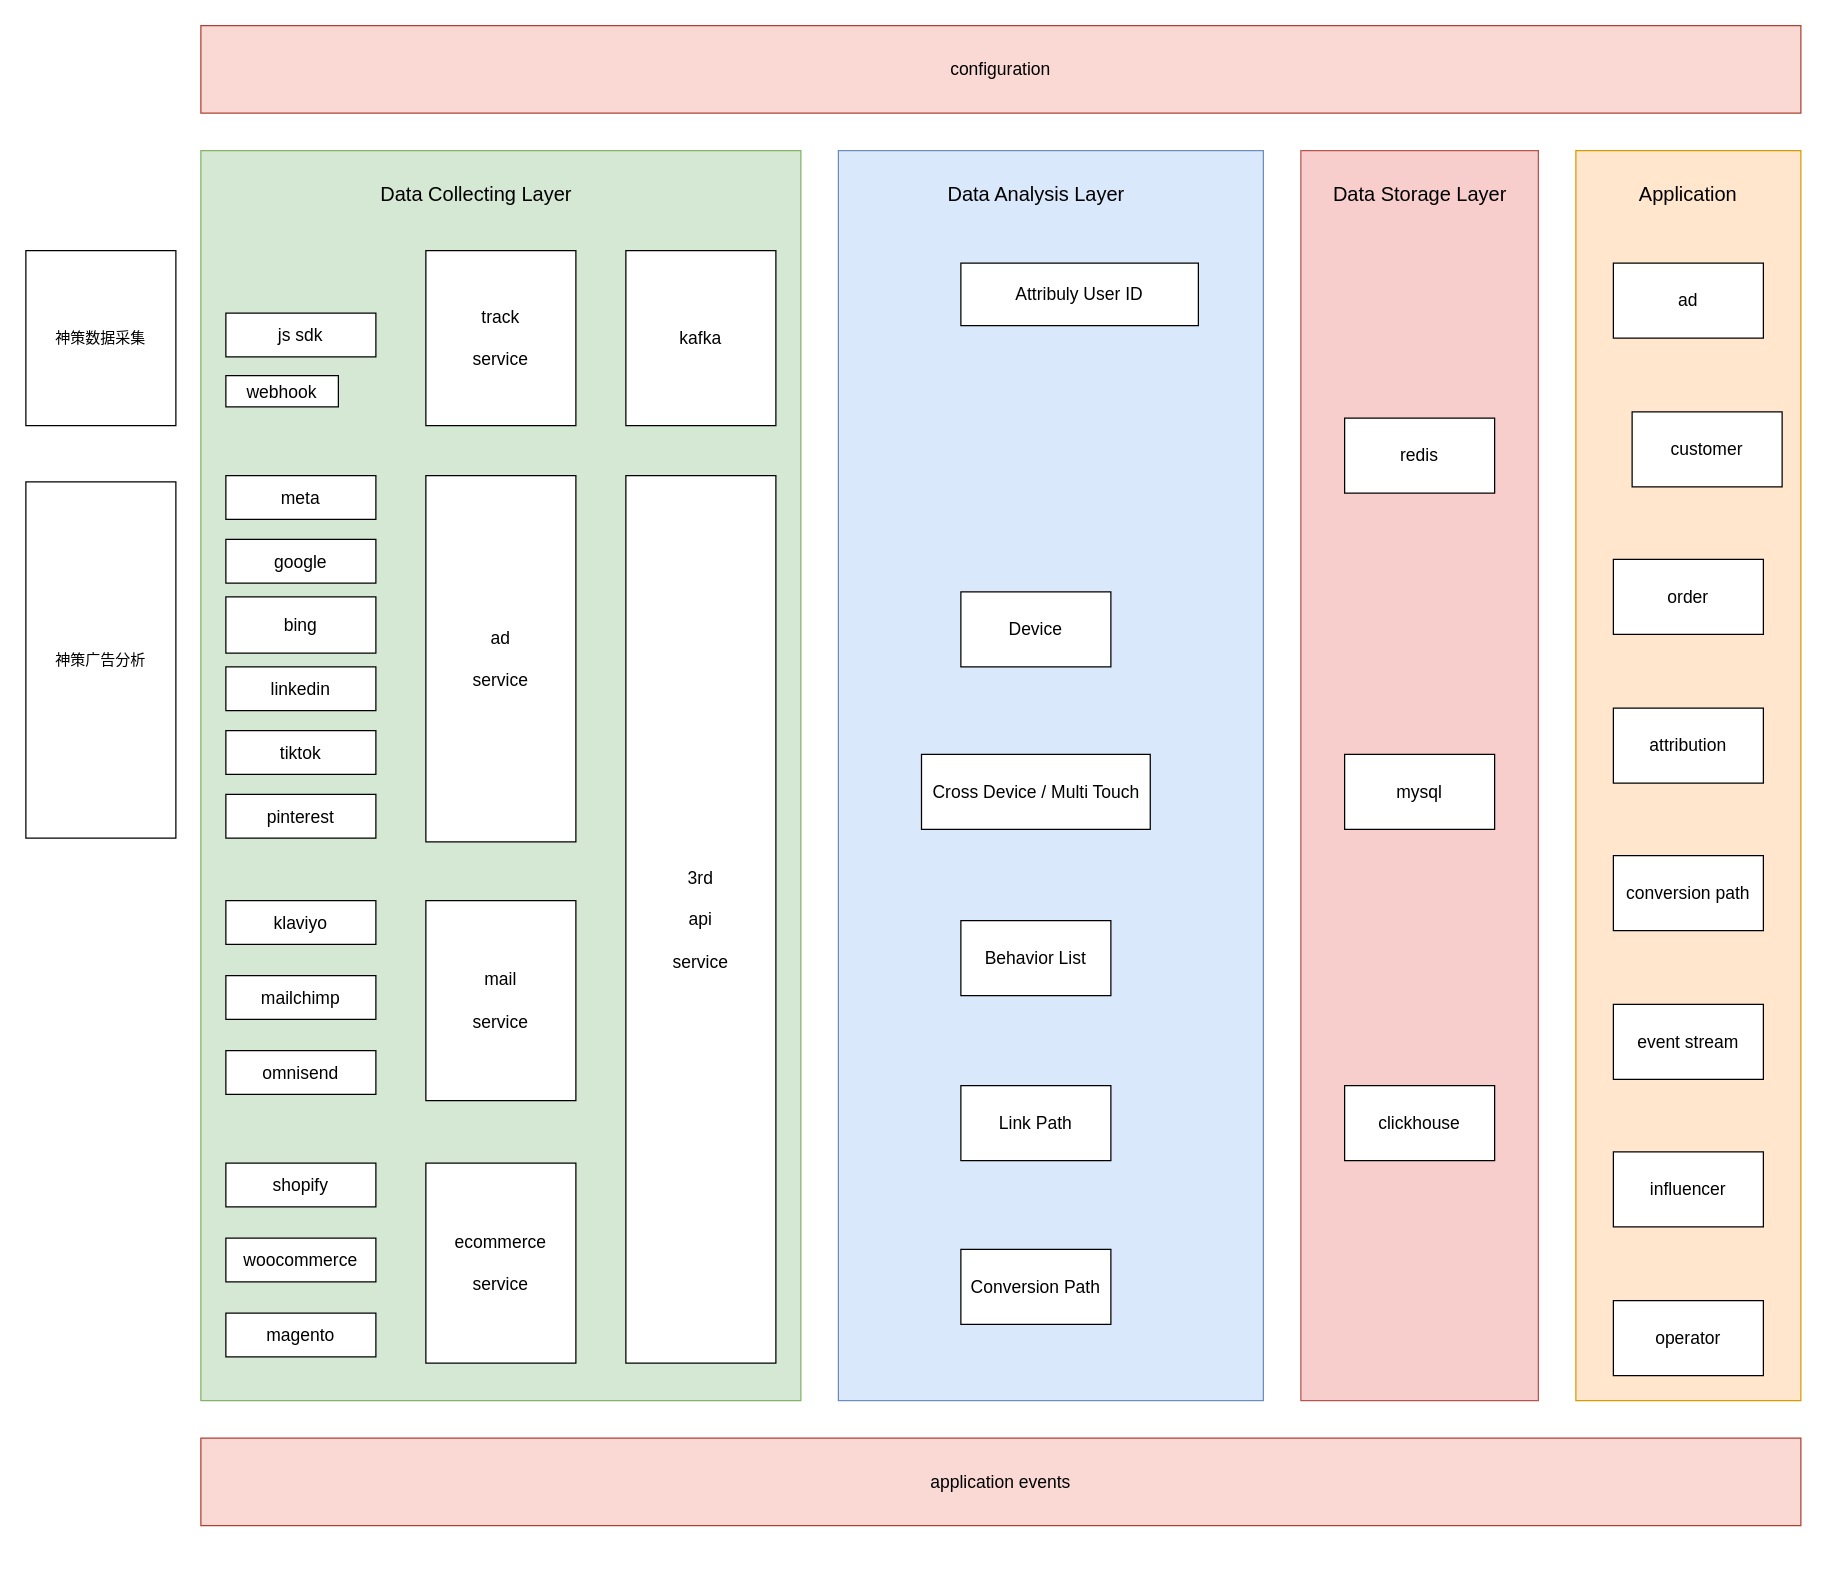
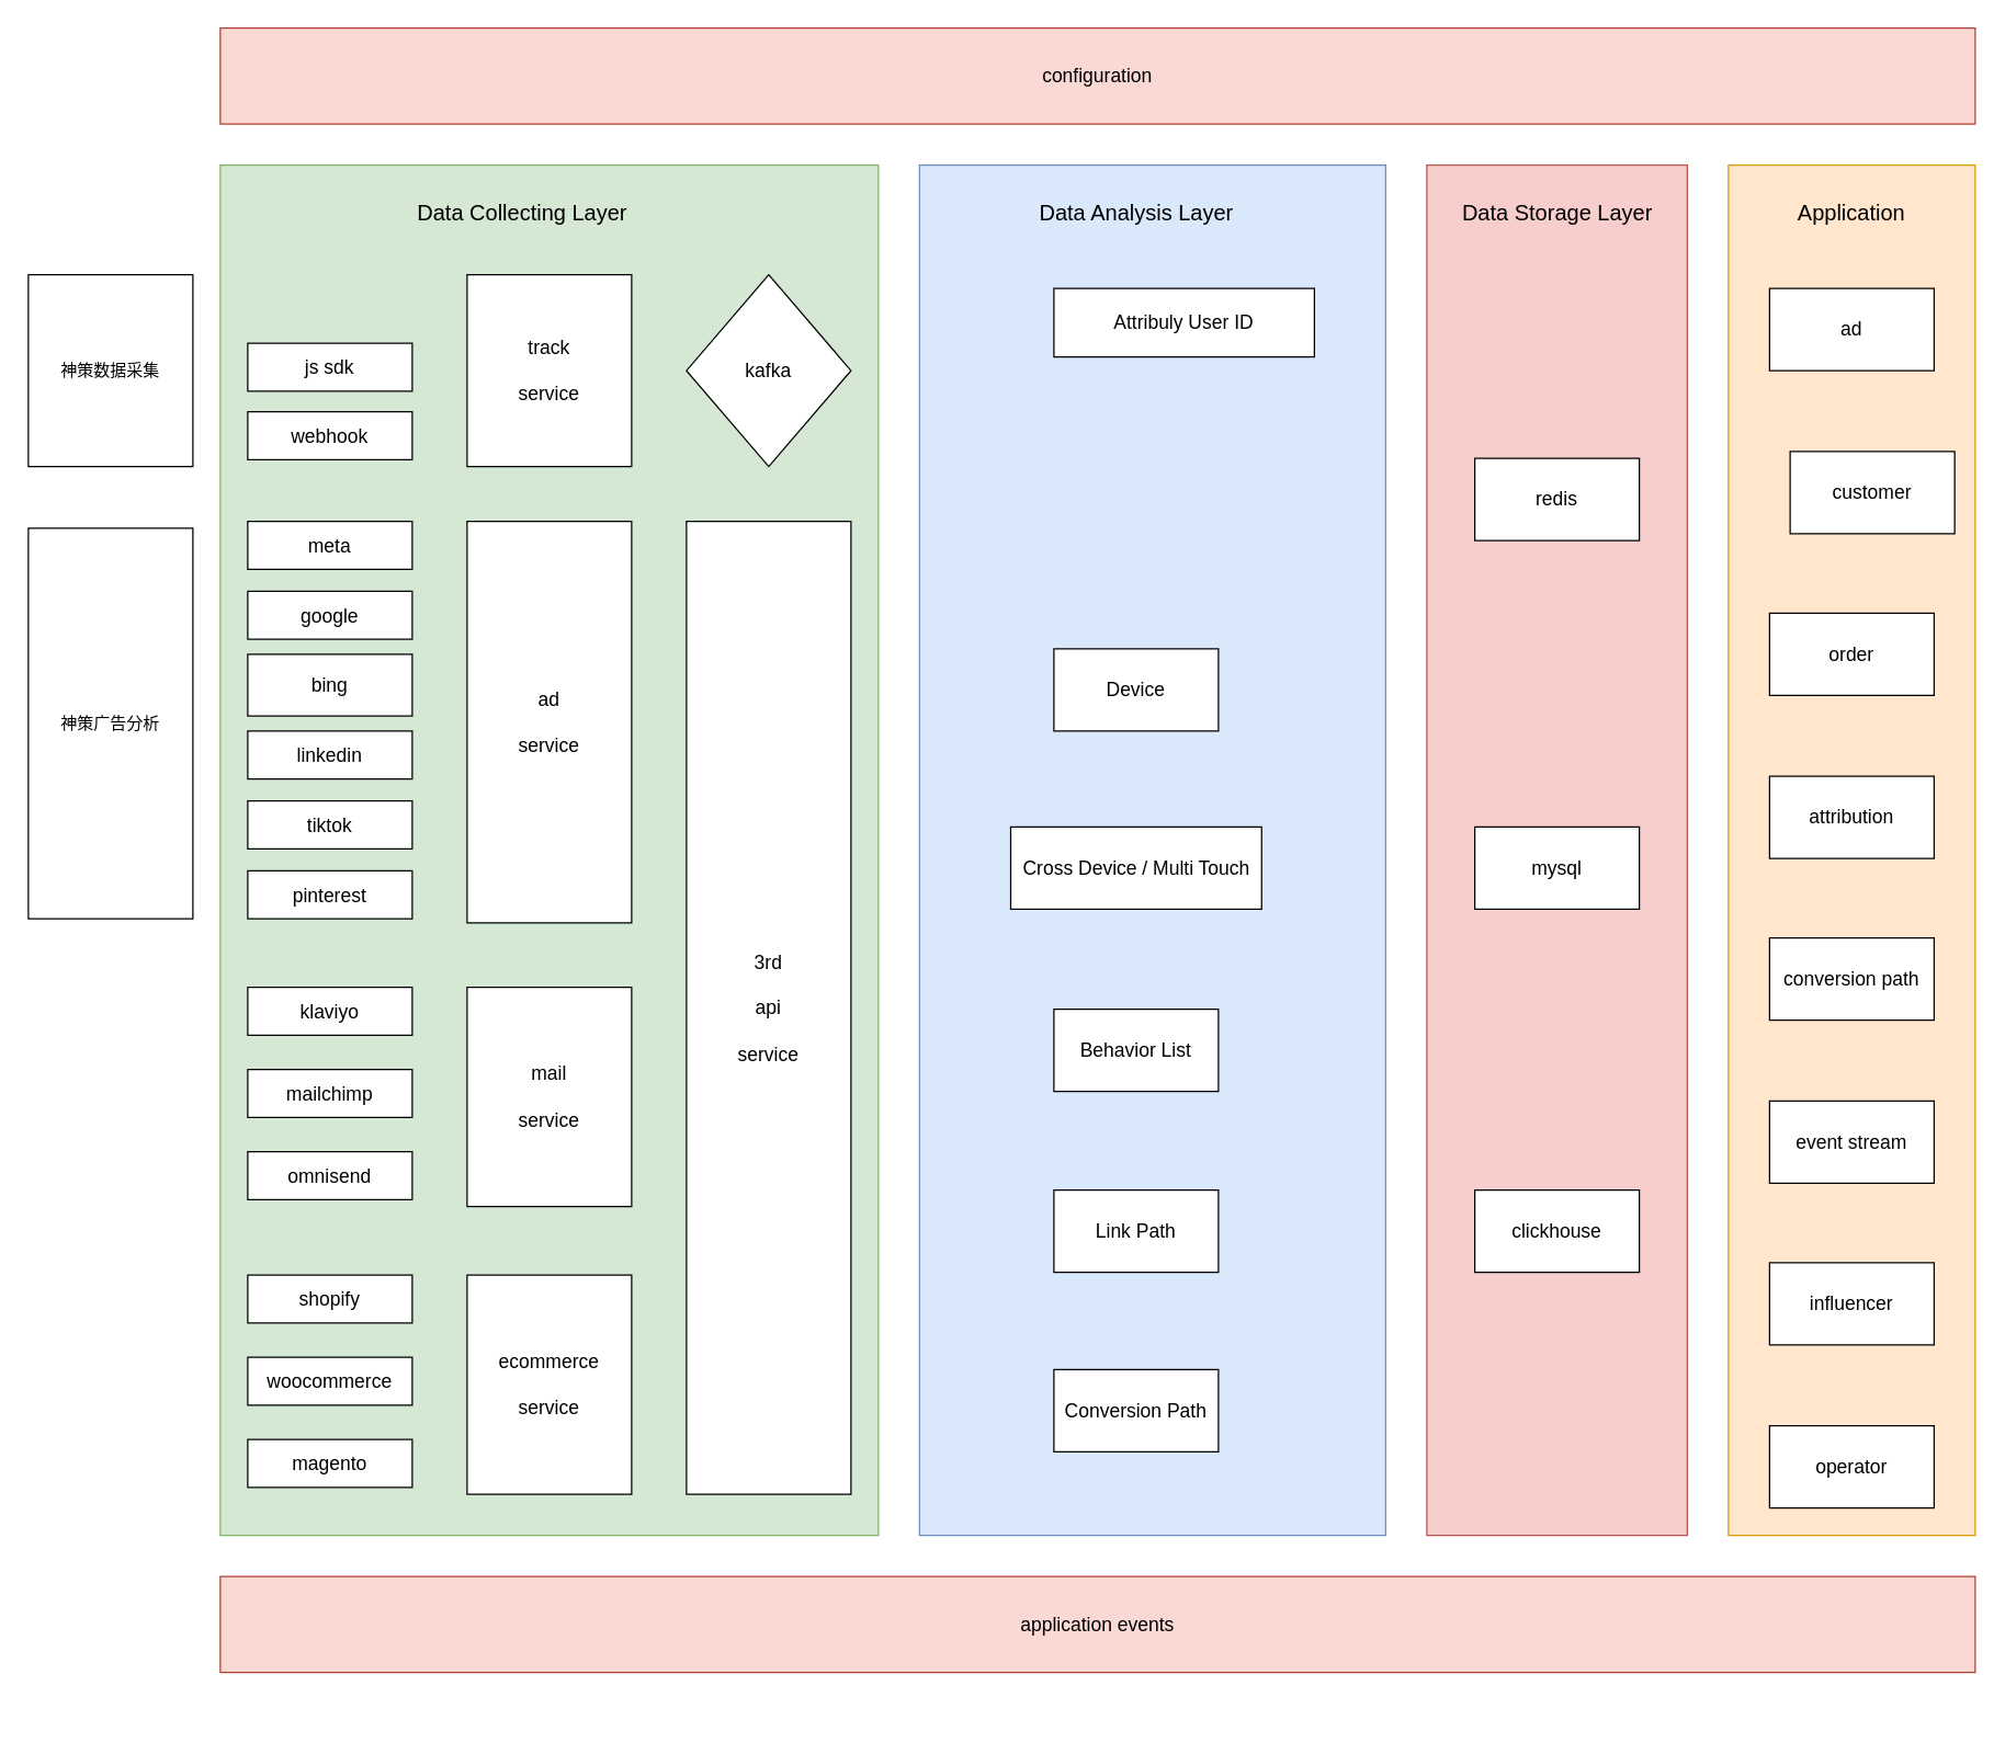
  <mxCell id="0" />
  <mxCell id="1" parent="0" />
  <mxCell id="2" value="" style="rounded=0;whiteSpace=wrap;html=1;fontSize=14;fillColor=#dae8fc;strokeColor=#6c8ebf;" parent="1" vertex="1"><mxGeometry x="670" y="120" width="340" height="1000" as="geometry" /></mxCell>
  <mxCell id="3" value="" style="rounded=0;whiteSpace=wrap;html=1;fontSize=14;fillColor=#f8cecc;strokeColor=#b85450;" parent="1" vertex="1"><mxGeometry x="1040" y="120" width="190" height="1000" as="geometry" /></mxCell>
  <mxCell id="4" value="Data Analysis Layer" style="text;html=1;strokeColor=none;fillColor=none;align=center;verticalAlign=middle;whiteSpace=wrap;rounded=0;fontSize=16;" parent="1" vertex="1"><mxGeometry x="755.5" y="140" width="145" height="30" as="geometry" /></mxCell>
  <mxCell id="5" value="Data Storage Layer" style="text;html=1;strokeColor=none;fillColor=none;align=center;verticalAlign=middle;whiteSpace=wrap;rounded=0;fontSize=16;" parent="1" vertex="1"><mxGeometry x="1057.5" y="140" width="155" height="30" as="geometry" /></mxCell>
  <mxCell id="6" value="redis" style="rounded=0;whiteSpace=wrap;html=1;fontSize=14;" parent="1" vertex="1"><mxGeometry x="1075" y="334" width="120" height="60" as="geometry" /></mxCell>
  <mxCell id="7" value="application events" style="rounded=0;whiteSpace=wrap;html=1;fontSize=14;fillColor=#fad9d5;strokeColor=#ae4132;" parent="1" vertex="1"><mxGeometry x="160" y="1150" width="1280" height="70" as="geometry" /></mxCell>
  <mxCell id="8" value="mysql" style="rounded=0;whiteSpace=wrap;html=1;fontSize=14;" parent="1" vertex="1"><mxGeometry x="1075" y="603" width="120" height="60" as="geometry" /></mxCell>
  <mxCell id="9" value="clickhouse" style="rounded=0;whiteSpace=wrap;html=1;fontSize=14;" parent="1" vertex="1"><mxGeometry x="1075" y="868" width="120" height="60" as="geometry" /></mxCell>
  <mxCell id="10" value="" style="rounded=0;whiteSpace=wrap;html=1;fontSize=14;fillColor=#ffe6cc;strokeColor=#d79b00;" parent="1" vertex="1"><mxGeometry x="1260" y="120" width="180" height="1000" as="geometry" /></mxCell>
  <mxCell id="11" value="Application" style="text;html=1;strokeColor=none;fillColor=none;align=center;verticalAlign=middle;whiteSpace=wrap;rounded=0;fontSize=16;" parent="1" vertex="1"><mxGeometry x="1320" y="140" width="60" height="30" as="geometry" /></mxCell>
  <mxCell id="12" value="ad" style="rounded=0;whiteSpace=wrap;html=1;fontSize=14;" parent="1" vertex="1"><mxGeometry x="1290" y="210" width="120" height="60" as="geometry" /></mxCell>
  <mxCell id="13" value="customer" style="rounded=0;whiteSpace=wrap;html=1;fontSize=14;" parent="1" vertex="1"><mxGeometry x="1305" y="329" width="120" height="60" as="geometry" /></mxCell>
  <mxCell id="14" value="order" style="rounded=0;whiteSpace=wrap;html=1;fontSize=14;" parent="1" vertex="1"><mxGeometry x="1290" y="447" width="120" height="60" as="geometry" /></mxCell>
  <mxCell id="15" value="attribution" style="rounded=0;whiteSpace=wrap;html=1;fontSize=14;" parent="1" vertex="1"><mxGeometry x="1290" y="566" width="120" height="60" as="geometry" /></mxCell>
  <mxCell id="16" value="conversion path" style="rounded=0;whiteSpace=wrap;html=1;fontSize=14;" parent="1" vertex="1"><mxGeometry x="1290" y="684" width="120" height="60" as="geometry" /></mxCell>
  <mxCell id="17" value="event stream" style="rounded=0;whiteSpace=wrap;html=1;fontSize=14;" parent="1" vertex="1"><mxGeometry x="1290" y="803" width="120" height="60" as="geometry" /></mxCell>
  <mxCell id="18" value="influencer" style="rounded=0;whiteSpace=wrap;html=1;fontSize=14;" parent="1" vertex="1"><mxGeometry x="1290" y="921" width="120" height="60" as="geometry" /></mxCell>
  <mxCell id="19" value="operator" style="rounded=0;whiteSpace=wrap;html=1;fontSize=14;" parent="1" vertex="1"><mxGeometry x="1290" y="1040" width="120" height="60" as="geometry" /></mxCell>
  <mxCell id="20" value="" style="group" parent="1" vertex="1" connectable="0"><mxGeometry x="160" y="120" width="480" height="1130" as="geometry" /></mxCell>
  <mxCell id="21" value="" style="rounded=0;whiteSpace=wrap;html=1;fontSize=14;fillColor=#d5e8d4;strokeColor=#82b366;" parent="20" vertex="1"><mxGeometry width="480" height="1000" as="geometry" /></mxCell>
  <mxCell id="22" value="js sdk" style="rounded=0;whiteSpace=wrap;html=1;fontSize=14;" parent="20" vertex="1"><mxGeometry x="20" y="130" width="120" height="35" as="geometry" /></mxCell>
- <mxCell id="23" value="webhook" style="rounded=0;whiteSpace=wrap;html=1;fontSize=14;" parent="20" vertex="1"><mxGeometry x="20" y="180" width="90" height="25" as="geometry" /></mxCell>
+ <mxCell id="23" value="webhook" style="rounded=0;whiteSpace=wrap;html=1;fontSize=14;" parent="20" vertex="1"><mxGeometry x="20" y="180" width="120" height="35" as="geometry" /></mxCell>
  <mxCell id="24" value="track&lt;br style=&quot;font-size: 14px;&quot;&gt;&lt;br style=&quot;font-size: 14px;&quot;&gt;service" style="rounded=0;whiteSpace=wrap;html=1;fontSize=14;" parent="20" vertex="1"><mxGeometry x="180" y="80" width="120" height="140" as="geometry" /></mxCell>
- <mxCell id="25" value="kafka" style="rounded=0;whiteSpace=wrap;html=1;fontSize=14;" parent="20" vertex="1"><mxGeometry x="340" y="80" width="120" height="140" as="geometry" /></mxCell>
+ <mxCell id="25" value="kafka" style="rhombus;whiteSpace=wrap;html=1;fontSize=14;" parent="20" vertex="1"><mxGeometry x="340" y="80" width="120" height="140" as="geometry" /></mxCell>
  <mxCell id="26" value="meta" style="rounded=0;whiteSpace=wrap;html=1;fontSize=14;" parent="20" vertex="1"><mxGeometry x="20" y="260" width="120" height="35" as="geometry" /></mxCell>
  <mxCell id="27" value="google" style="rounded=0;whiteSpace=wrap;html=1;fontSize=14;" parent="20" vertex="1"><mxGeometry x="20" y="311" width="120" height="35" as="geometry" /></mxCell>
  <mxCell id="28" value="bing" style="rounded=0;whiteSpace=wrap;html=1;fontSize=14;" parent="20" vertex="1"><mxGeometry x="20" y="357" width="120" height="45" as="geometry" /></mxCell>
  <mxCell id="29" value="linkedin" style="rounded=0;whiteSpace=wrap;html=1;fontSize=14;" parent="20" vertex="1"><mxGeometry x="20" y="413" width="120" height="35" as="geometry" /></mxCell>
  <mxCell id="30" value="tiktok" style="rounded=0;whiteSpace=wrap;html=1;fontSize=14;" parent="20" vertex="1"><mxGeometry x="20" y="464" width="120" height="35" as="geometry" /></mxCell>
  <mxCell id="31" value="pinterest" style="rounded=0;whiteSpace=wrap;html=1;fontSize=14;" parent="20" vertex="1"><mxGeometry x="20" y="515" width="120" height="35" as="geometry" /></mxCell>
  <mxCell id="32" value="klaviyo" style="rounded=0;whiteSpace=wrap;html=1;fontSize=14;" parent="20" vertex="1"><mxGeometry x="20" y="600" width="120" height="35" as="geometry" /></mxCell>
  <mxCell id="33" value="mailchimp" style="rounded=0;whiteSpace=wrap;html=1;fontSize=14;" parent="20" vertex="1"><mxGeometry x="20" y="660" width="120" height="35" as="geometry" /></mxCell>
  <mxCell id="34" value="omnisend" style="rounded=0;whiteSpace=wrap;html=1;fontSize=14;" parent="20" vertex="1"><mxGeometry x="20" y="720" width="120" height="35" as="geometry" /></mxCell>
  <mxCell id="35" value="shopify" style="rounded=0;whiteSpace=wrap;html=1;fontSize=14;" parent="20" vertex="1"><mxGeometry x="20" y="810" width="120" height="35" as="geometry" /></mxCell>
  <mxCell id="36" value="woocommerce" style="rounded=0;whiteSpace=wrap;html=1;fontSize=14;" parent="20" vertex="1"><mxGeometry x="20" y="870" width="120" height="35" as="geometry" /></mxCell>
  <mxCell id="37" value="magento" style="rounded=0;whiteSpace=wrap;html=1;fontSize=14;" parent="20" vertex="1"><mxGeometry x="20" y="930" width="120" height="35" as="geometry" /></mxCell>
  <mxCell id="38" value="ad&lt;br style=&quot;font-size: 14px;&quot;&gt;&lt;br style=&quot;font-size: 14px;&quot;&gt;service" style="rounded=0;whiteSpace=wrap;html=1;fontSize=14;" parent="20" vertex="1"><mxGeometry x="180" y="260" width="120" height="293" as="geometry" /></mxCell>
  <mxCell id="39" value="mail&lt;br style=&quot;font-size: 14px;&quot;&gt;&lt;br style=&quot;font-size: 14px;&quot;&gt;service" style="rounded=0;whiteSpace=wrap;html=1;fontSize=14;" parent="20" vertex="1"><mxGeometry x="180" y="600" width="120" height="160" as="geometry" /></mxCell>
  <mxCell id="40" value="ecommerce&lt;br style=&quot;font-size: 14px;&quot;&gt;&lt;br style=&quot;font-size: 14px;&quot;&gt;service" style="rounded=0;whiteSpace=wrap;html=1;fontSize=14;" parent="20" vertex="1"><mxGeometry x="180" y="810" width="120" height="160" as="geometry" /></mxCell>
  <mxCell id="41" value="3rd&lt;br style=&quot;font-size: 14px;&quot;&gt;&lt;br style=&quot;font-size: 14px;&quot;&gt;api&lt;br style=&quot;font-size: 14px;&quot;&gt;&lt;br style=&quot;font-size: 14px;&quot;&gt;service" style="rounded=0;whiteSpace=wrap;html=1;fontSize=14;" parent="20" vertex="1"><mxGeometry x="340" y="260" width="120" height="710" as="geometry" /></mxCell>
  <mxCell id="42" value="Data Collecting Layer" style="text;html=1;align=center;verticalAlign=middle;resizable=0;points=[];autosize=1;strokeColor=none;fillColor=none;fontSize=16;" parent="20" vertex="1"><mxGeometry x="130" y="20" width="180" height="30" as="geometry" /></mxCell>
  <mxCell id="43" value="Attribuly User ID" style="rounded=0;whiteSpace=wrap;html=1;labelBorderColor=none;fontSize=14;" parent="1" vertex="1"><mxGeometry x="768" y="210" width="190" height="50" as="geometry" /></mxCell>
  <mxCell id="44" value="Device" style="rounded=0;whiteSpace=wrap;html=1;labelBorderColor=none;fontSize=14;" parent="1" vertex="1"><mxGeometry x="768" y="473" width="120" height="60" as="geometry" /></mxCell>
  <mxCell id="45" value="Cross Device / Multi Touch" style="rounded=0;whiteSpace=wrap;html=1;labelBorderColor=none;fontSize=14;" parent="1" vertex="1"><mxGeometry x="736.5" y="603" width="183" height="60" as="geometry" /></mxCell>
  <mxCell id="46" value="Behavior List" style="rounded=0;whiteSpace=wrap;html=1;labelBorderColor=none;fontSize=14;" parent="1" vertex="1"><mxGeometry x="768" y="736" width="120" height="60" as="geometry" /></mxCell>
  <mxCell id="47" value="Link Path" style="rounded=0;whiteSpace=wrap;html=1;labelBorderColor=none;fontSize=14;" parent="1" vertex="1"><mxGeometry x="768" y="868" width="120" height="60" as="geometry" /></mxCell>
  <mxCell id="48" value="Conversion Path" style="rounded=0;whiteSpace=wrap;html=1;labelBorderColor=none;fontSize=14;" parent="1" vertex="1"><mxGeometry x="768" y="999" width="120" height="60" as="geometry" /></mxCell>
  <mxCell id="49" value="configuration" style="rounded=0;whiteSpace=wrap;html=1;fontSize=14;fillColor=#fad9d5;strokeColor=#ae4132;" parent="1" vertex="1"><mxGeometry x="160" y="20" width="1280" height="70" as="geometry" /></mxCell>
  <mxCell id="50" value="神策广告分析" style="rounded=0;whiteSpace=wrap;html=1;" vertex="1" parent="1"><mxGeometry x="20" y="385" width="120" height="285" as="geometry" /></mxCell>
  <mxCell id="51" value="神策数据采集" style="rounded=0;whiteSpace=wrap;html=1;" vertex="1" parent="1"><mxGeometry x="20" y="200" width="120" height="140" as="geometry" /></mxCell>
